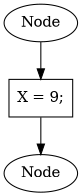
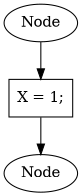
  digraph {
    n1 [label="Node"]
-   n2 [label="X = 9;" shape=box]
+   n2 [label="X = 1;" shape=box]
    n3 [label="Node"]
    n1 -> n2
    n2 -> n3
  }
